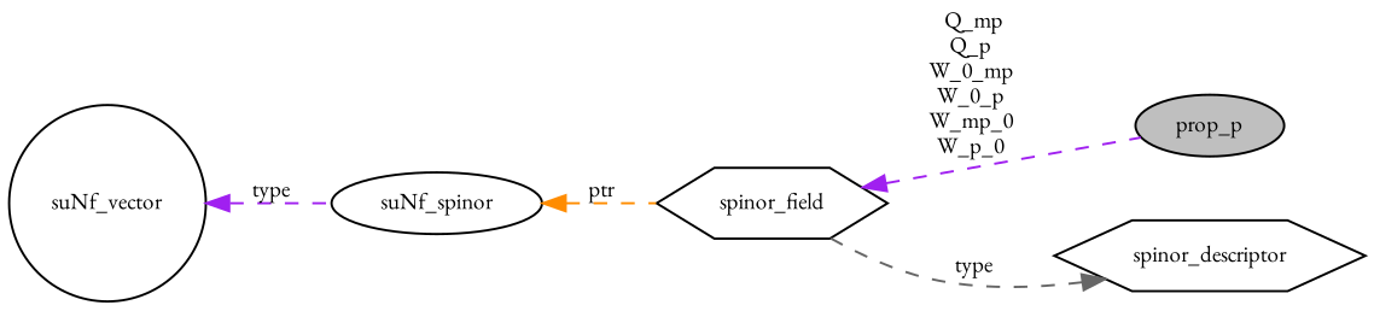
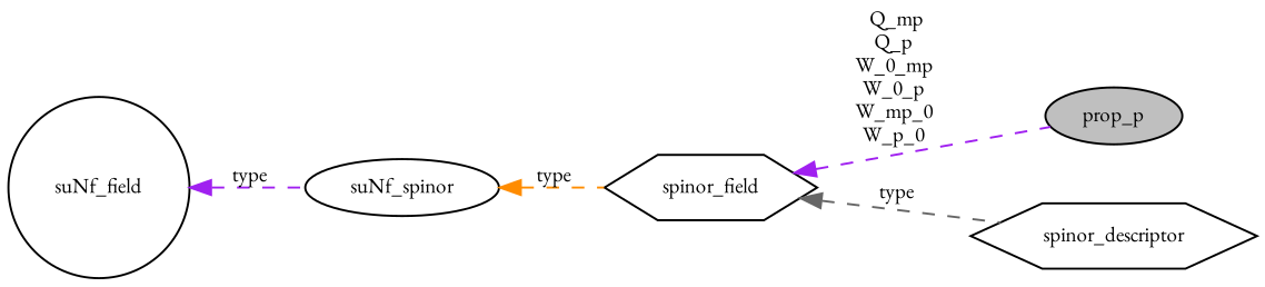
  digraph {
    fontname="EB Garamond"
    rankdir=LR
    node [color=black fillcolor=white fontname="EB Garamond" fontsize=10 shape=ellipse style=filled]
    edge [color=purple dir=back fontname="EB Garamond" fontsize=10 labelfontname=Helvetica labelfontsize=10 style=dashed]
    n1 [fillcolor=grey75 fontcolor=black height=0.2 label=prop_p width=0.4]
    n2 [height=0.2 label=spinor_field shape=hexagon width=0.4]
    n3 [height=0.2 label=spinor_descriptor shape=hexagon width=0.4]
    n4 [height=0.2 label=suNf_spinor width=0.4]
-   n5 [height=0.2 label=suNf_vector shape=circle width=0.4]
+   n5 [height=0.2 label=suNf_field shape=circle width=0.4]
    n2 -> n1 [label=" Q_mp\nQ_p\nW_0_mp\nW_0_p\nW_mp_0\nW_p_0"]
-   n3 -> n2 [color=gray40 label=" type"]
-   n4 -> n2 [color=darkorange label=" ptr"]
+   n2 -> n3 [color=gray40 label=" type"]
+   n4 -> n2 [color=darkorange label=" type"]
    n5 -> n4 [label=" type"]
  }
